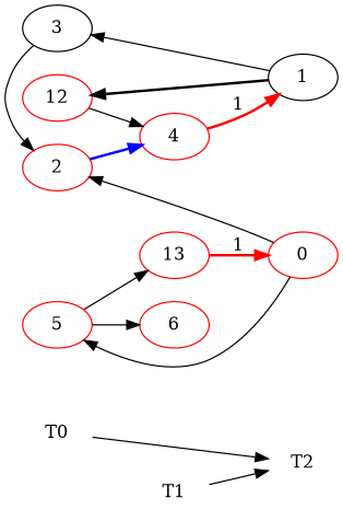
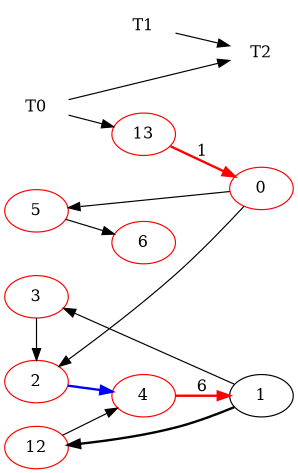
  digraph {
    rankdir=LR
    node [color=red]
    T0 [shape=plaintext color=""]
    T1 [shape=plaintext color=""]
    T2 [shape=plaintext color=""]
    2
-   3 [color=black]
+   3
    5
    12
    4
    6
    13
    0
    1 [color=black]
    subgraph sub_1 {
      T0
      T1
      T2
    }
    subgraph sub_2 {
      rank=same
      T0
      2
      3
      5
      12
    }
    subgraph sub_3 {
      rank=same
      T1
      4
      6
      13
    }
    subgraph sub_4 {
      rank=same
      T2
      0
      1
    }
    subgraph sub_5 {
      rank=same
    }
    T0 -> T2
    T1 -> T2
    2 -> 4 [color=blue style=bold]
    3 -> 2
    5 -> 6
-   5 -> 13
+   T0 -> 13
    12 -> 4
-   4 -> 1 [color=red label=1 style=bold]
+   4 -> 1 [color=red label=6 style=bold]
    13 -> 0 [color=red label=1 style=bold]
    0 -> 2
    0 -> 5
    1 -> 3
    1 -> 12 [style=bold]
  }
